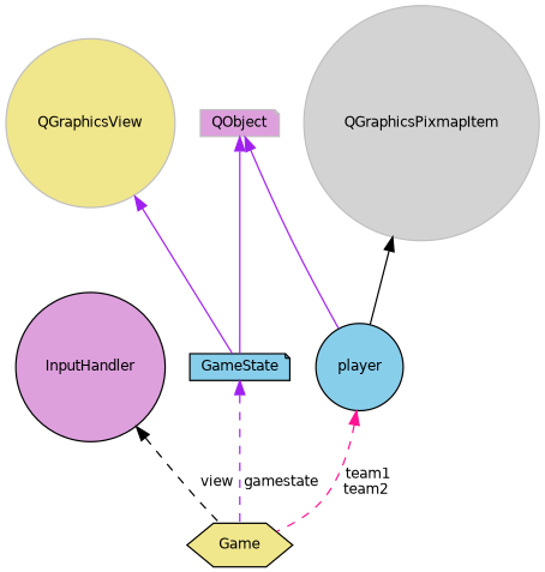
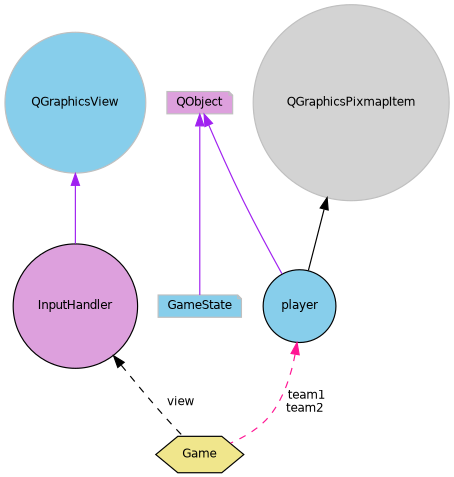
  digraph {
    node [color=black fillcolor=khaki fontname=Helvetica fontsize=10 shape=circle style=filled]
    edge [color=purple dir=back fontname=Helvetica fontsize=10 labelfontname=Helvetica labelfontsize=10 style=solid]
    n1 [fontcolor=black height=0.2 label=Game shape=hexagon width=0.4]
    n2 [fillcolor=plum height=0.2 label=InputHandler width=0.4]
-   n3 [color=grey75 height=0.2 label=QGraphicsView width=0.4]
-   n4 [fillcolor=skyblue height=0.2 label=GameState shape=note width=0.4]
+   n3 [color=grey75 fillcolor=skyblue height=0.2 label=QGraphicsView width=0.4]
+   n4 [color=grey75 fillcolor=skyblue height=0.2 label=GameState shape=note width=0.4]
    n5 [color=grey75 fillcolor=plum height=0.2 label=QObject shape=note width=0.4]
    n6 [fillcolor=skyblue height=0.2 label=player width=0.4]
    n7 [color=grey75 fillcolor=lightgrey height=0.2 label=QGraphicsPixmapItem width=0.4]
    n2 -> n1 [color=black label=" view" style=dashed]
-   n3 -> n4
-   n4 -> n1 [label=" gamestate" style=dashed]
+   n3 -> n2
    n5 -> n4
    n5 -> n6
    n6 -> n1 [color=deeppink label=" team1\nteam2" style=dashed]
    n7 -> n6 [color=black]
  }
